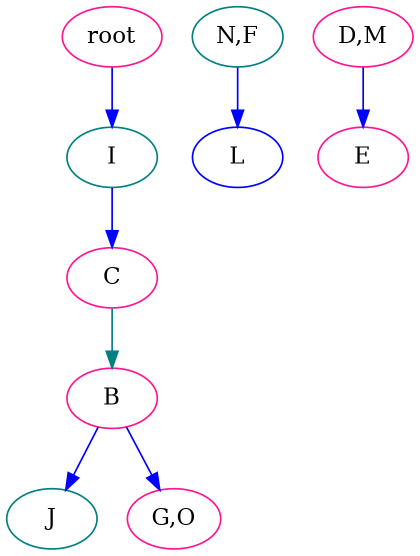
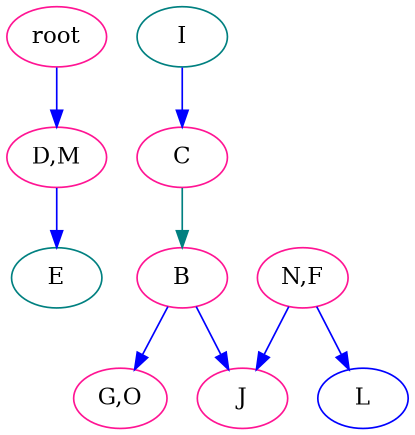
  strict digraph {
    node [color=deeppink]
    edge [color=blue]
    n1 [label=root]
    n2 [color=teal label=I]
    n3 [label=C]
-   n4 [color=teal label="N,F"]
+   n4 [label="N,F"]
    n5 [color=blue label=L]
-   n6 [color=teal label=J]
+   n6 [label=J]
    n7 [label=B]
    n8 [label="G,O"]
    n9 [label="D,M"]
-   n10 [label=E]
-   n1 -> n2
+   n10 [color=teal label=E]
+   n1 -> n9
    n2 -> n3
    n3 -> n7 [color=teal]
    n4 -> n5
+   n4 -> n6
    n7 -> n6
    n7 -> n8
    n9 -> n10
  }
